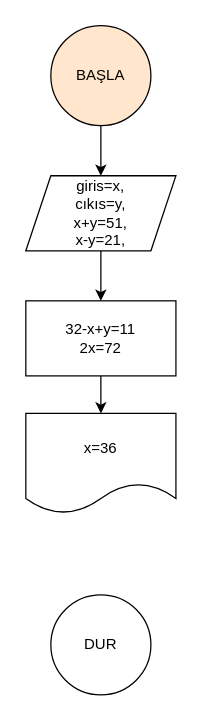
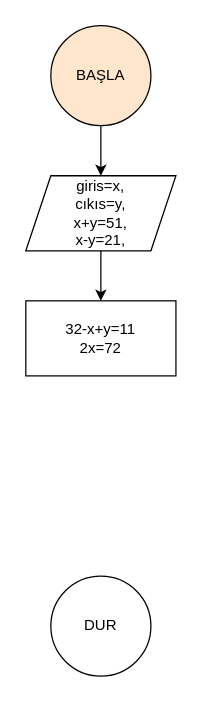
  <mxCell id="0" />
  <mxCell id="1" parent="0" />
- <mxCell id="2" value="DUR" style="ellipse;whiteSpace=wrap;html=1;aspect=fixed;" vertex="1" parent="1"><mxGeometry x="40" y="475" width="80" height="80" as="geometry" /></mxCell>
+ <mxCell id="2" value="DUR" style="ellipse;whiteSpace=wrap;html=1;aspect=fixed;" vertex="1" parent="1"><mxGeometry x="40" y="460" width="80" height="80" as="geometry" /></mxCell>
  <mxCell id="3" value="" style="edgeStyle=orthogonalEdgeStyle;rounded=0;orthogonalLoop=1;jettySize=auto;html=1;" edge="1" parent="1" source="4" target="6"><mxGeometry relative="1" as="geometry" /></mxCell>
  <mxCell id="4" value="BAŞLA" style="ellipse;whiteSpace=wrap;html=1;aspect=fixed;fillColor=#ffe6cc;" vertex="1" parent="1"><mxGeometry x="40" y="20" width="80" height="80" as="geometry" /></mxCell>
  <mxCell id="5" value="" style="edgeStyle=orthogonalEdgeStyle;rounded=0;orthogonalLoop=1;jettySize=auto;html=1;" edge="1" parent="1" source="6"><mxGeometry relative="1" as="geometry"><mxPoint x="80" y="240" as="targetPoint" /></mxGeometry></mxCell>
  <mxCell id="6" value="giris=x,&lt;br&gt;cıkıs=y,&lt;br&gt;x+y=51,&lt;br&gt;x-y=21," style="shape=parallelogram;perimeter=parallelogramPerimeter;whiteSpace=wrap;html=1;fixedSize=1;" vertex="1" parent="1"><mxGeometry x="20" y="140" width="120" height="60" as="geometry" /></mxCell>
- <mxCell id="7" value="" style="edgeStyle=orthogonalEdgeStyle;rounded=0;orthogonalLoop=1;jettySize=auto;html=1;" edge="1" parent="1" source="8" target="9"><mxGeometry relative="1" as="geometry" /></mxCell>
  <mxCell id="8" value="32-x+y=11&lt;br&gt;2x=72" style="rounded=0;whiteSpace=wrap;html=1;" vertex="1" parent="1"><mxGeometry x="20" y="240" width="120" height="60" as="geometry" /></mxCell>
- <mxCell id="9" value="x=36" style="shape=document;whiteSpace=wrap;html=1;boundedLbl=1;rounded=0;" vertex="1" parent="1"><mxGeometry x="20" y="330" width="120" height="80" as="geometry" /></mxCell>
